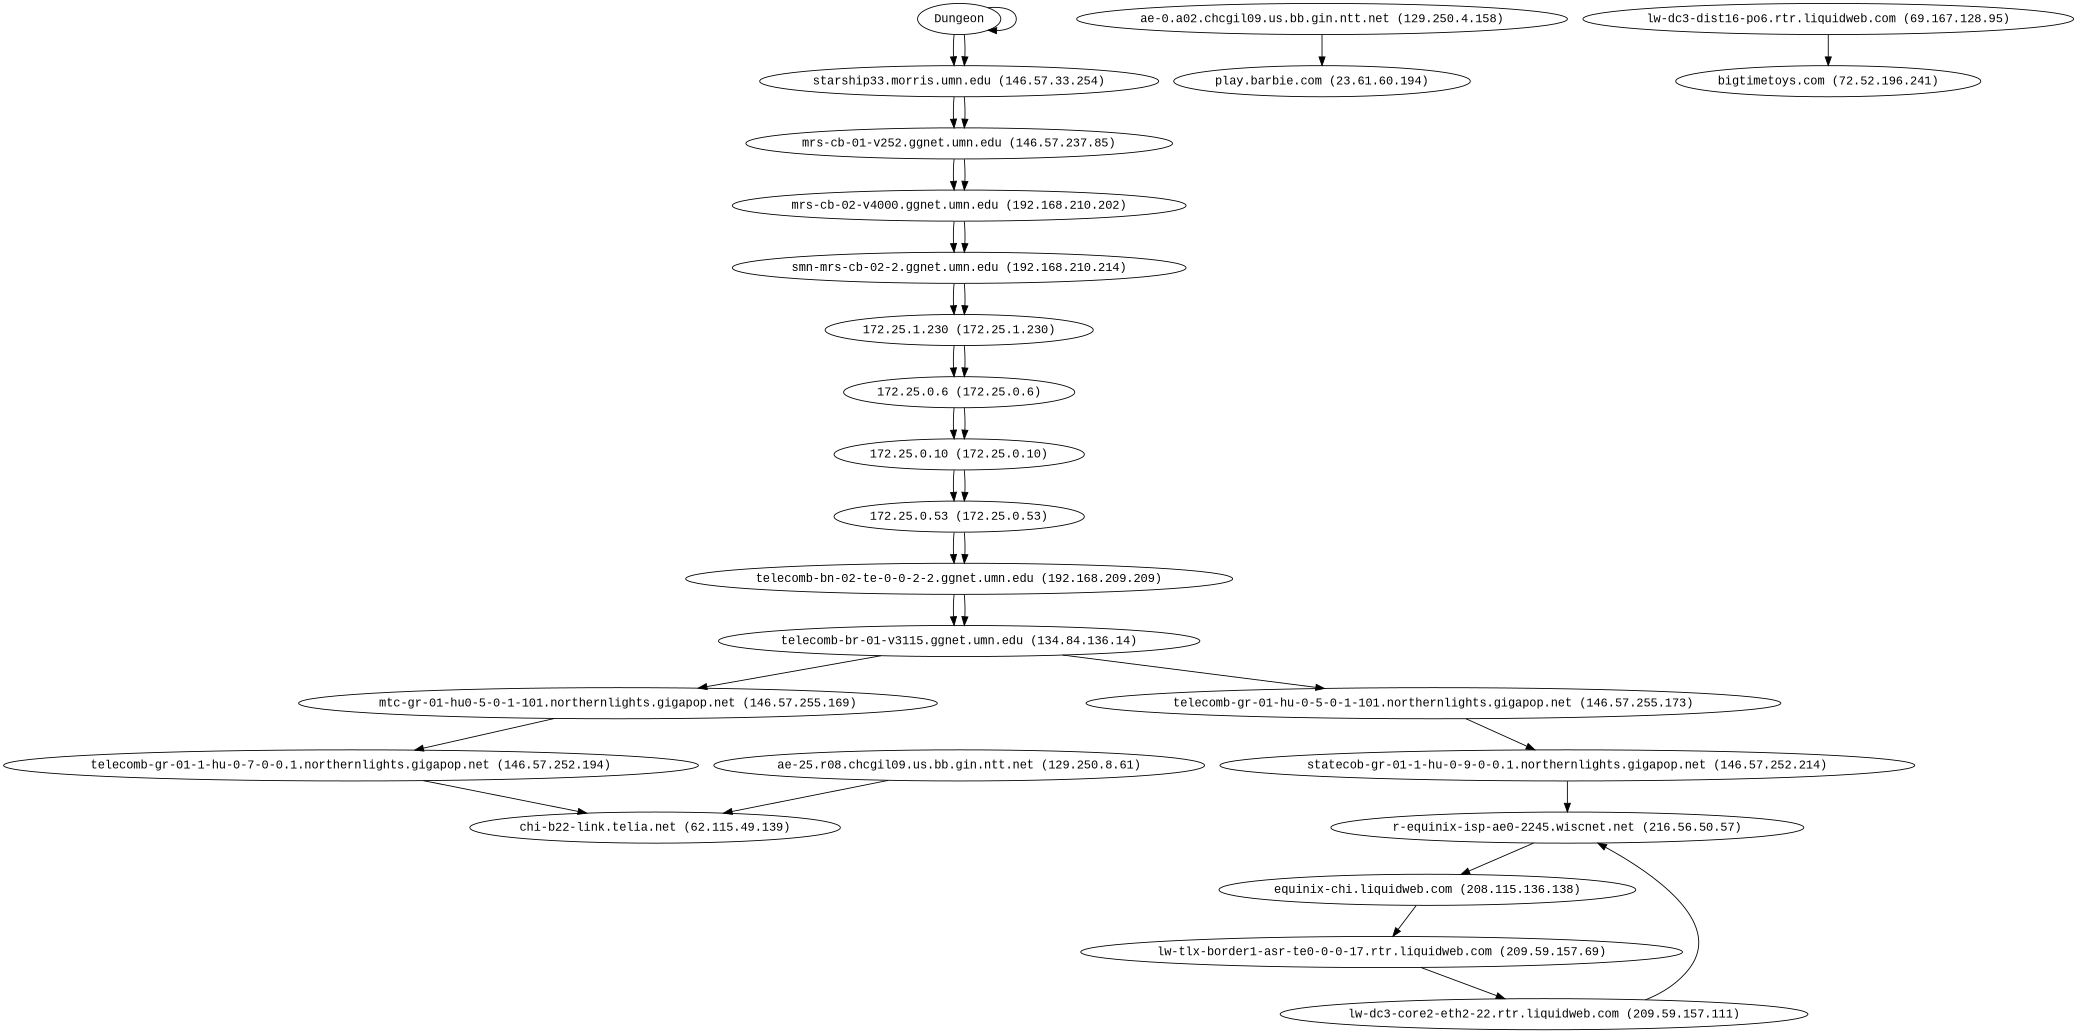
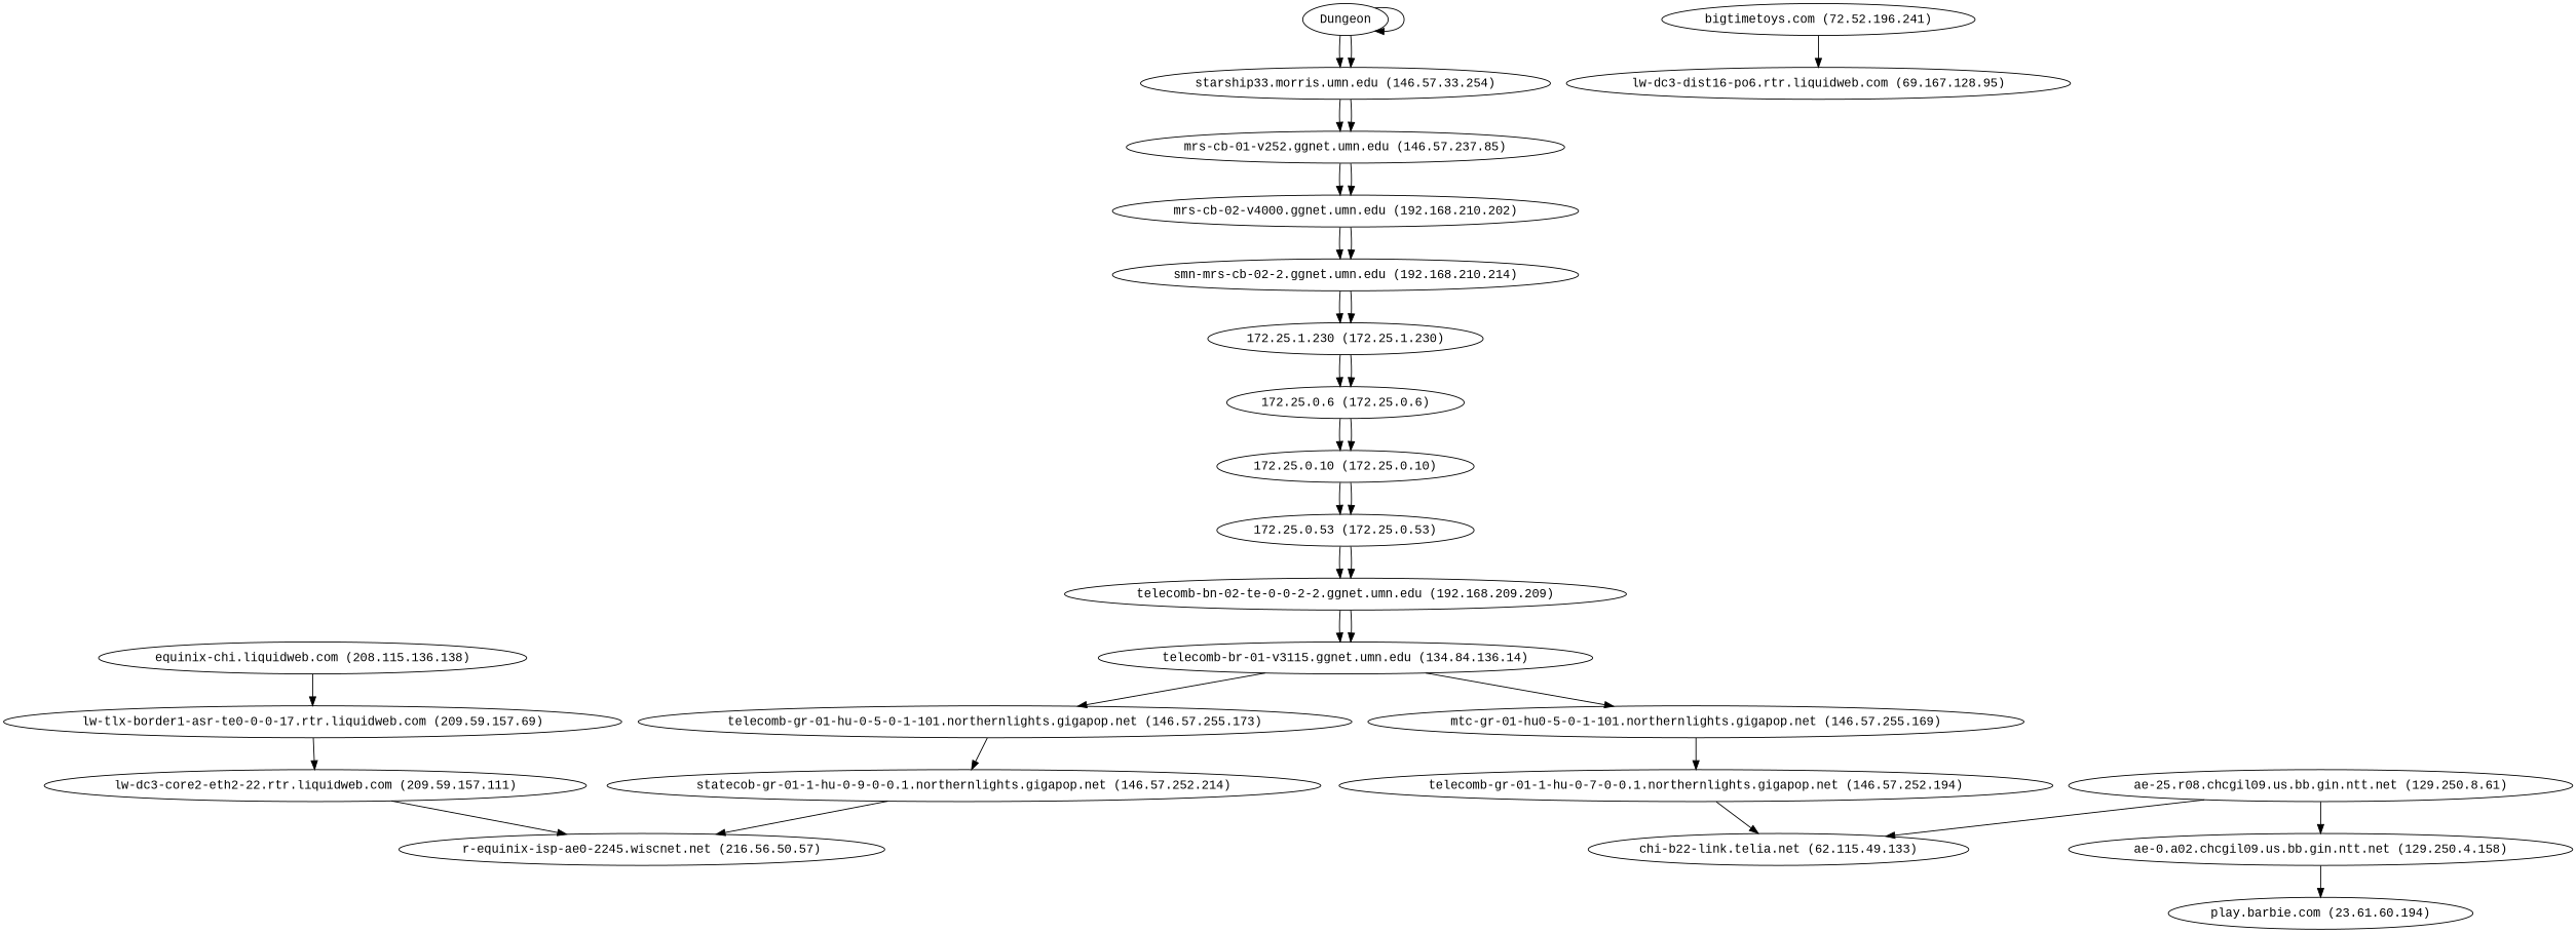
  digraph {
    fontname="Liberation Mono"
    node [fontname="Liberation Mono"]
    edge [fontname="Liberation Mono"]
    Dungeon
    "starship33.morris.umn.edu (146.57.33.254)"
    "mrs-cb-01-v252.ggnet.umn.edu (146.57.237.85)"
    "mrs-cb-02-v4000.ggnet.umn.edu (192.168.210.202)"
    "smn-mrs-cb-02-2.ggnet.umn.edu (192.168.210.214)"
    "172.25.1.230 (172.25.1.230)"
    "172.25.0.6 (172.25.0.6)"
    "172.25.0.10 (172.25.0.10)"
    "172.25.0.53 (172.25.0.53)"
    "telecomb-bn-02-te-0-0-2-2.ggnet.umn.edu (192.168.209.209)"
    "telecomb-br-01-v3115.ggnet.umn.edu (134.84.136.14)"
    "mtc-gr-01-hu0-5-0-1-101.northernlights.gigapop.net (146.57.255.169)"
    "telecomb-gr-01-hu-0-5-0-1-101.northernlights.gigapop.net (146.57.255.173)"
    "telecomb-gr-01-1-hu-0-7-0-0.1.northernlights.gigapop.net (146.57.252.194)"
    "statecob-gr-01-1-hu-0-9-0-0.1.northernlights.gigapop.net (146.57.252.214)"
-   "chi-b22-link.telia.net (62.115.49.133)" [label="chi-b22-link.telia.net (62.115.49.139)"]
+   "chi-b22-link.telia.net (62.115.49.133)"
    "ae-25.r08.chcgil09.us.bb.gin.ntt.net (129.250.8.61)"
    "ae-0.a02.chcgil09.us.bb.gin.ntt.net (129.250.4.158)"
    "play.barbie.com (23.61.60.194)"
    "r-equinix-isp-ae0-2245.wiscnet.net (216.56.50.57)"
    "equinix-chi.liquidweb.com (208.115.136.138)"
    "lw-tlx-border1-asr-te0-0-0-17.rtr.liquidweb.com (209.59.157.69)"
    "lw-dc3-core2-eth2-22.rtr.liquidweb.com (209.59.157.111)"
    "lw-dc3-dist16-po6.rtr.liquidweb.com (69.167.128.95)"
    "bigtimetoys.com (72.52.196.241)"
    Dungeon -> Dungeon
    Dungeon -> "starship33.morris.umn.edu (146.57.33.254)"
    Dungeon -> "starship33.morris.umn.edu (146.57.33.254)"
    "starship33.morris.umn.edu (146.57.33.254)" -> "mrs-cb-01-v252.ggnet.umn.edu (146.57.237.85)"
    "starship33.morris.umn.edu (146.57.33.254)" -> "mrs-cb-01-v252.ggnet.umn.edu (146.57.237.85)"
    "mrs-cb-01-v252.ggnet.umn.edu (146.57.237.85)" -> "mrs-cb-02-v4000.ggnet.umn.edu (192.168.210.202)"
    "mrs-cb-01-v252.ggnet.umn.edu (146.57.237.85)" -> "mrs-cb-02-v4000.ggnet.umn.edu (192.168.210.202)"
    "mrs-cb-02-v4000.ggnet.umn.edu (192.168.210.202)" -> "smn-mrs-cb-02-2.ggnet.umn.edu (192.168.210.214)"
    "mrs-cb-02-v4000.ggnet.umn.edu (192.168.210.202)" -> "smn-mrs-cb-02-2.ggnet.umn.edu (192.168.210.214)"
    "smn-mrs-cb-02-2.ggnet.umn.edu (192.168.210.214)" -> "172.25.1.230 (172.25.1.230)"
    "smn-mrs-cb-02-2.ggnet.umn.edu (192.168.210.214)" -> "172.25.1.230 (172.25.1.230)"
    "172.25.1.230 (172.25.1.230)" -> "172.25.0.6 (172.25.0.6)"
    "172.25.1.230 (172.25.1.230)" -> "172.25.0.6 (172.25.0.6)"
    "172.25.0.6 (172.25.0.6)" -> "172.25.0.10 (172.25.0.10)"
    "172.25.0.6 (172.25.0.6)" -> "172.25.0.10 (172.25.0.10)"
    "172.25.0.10 (172.25.0.10)" -> "172.25.0.53 (172.25.0.53)"
    "172.25.0.10 (172.25.0.10)" -> "172.25.0.53 (172.25.0.53)"
    "172.25.0.53 (172.25.0.53)" -> "telecomb-bn-02-te-0-0-2-2.ggnet.umn.edu (192.168.209.209)"
    "172.25.0.53 (172.25.0.53)" -> "telecomb-bn-02-te-0-0-2-2.ggnet.umn.edu (192.168.209.209)"
    "telecomb-bn-02-te-0-0-2-2.ggnet.umn.edu (192.168.209.209)" -> "telecomb-br-01-v3115.ggnet.umn.edu (134.84.136.14)"
    "telecomb-bn-02-te-0-0-2-2.ggnet.umn.edu (192.168.209.209)" -> "telecomb-br-01-v3115.ggnet.umn.edu (134.84.136.14)"
    "telecomb-br-01-v3115.ggnet.umn.edu (134.84.136.14)" -> "mtc-gr-01-hu0-5-0-1-101.northernlights.gigapop.net (146.57.255.169)"
    "telecomb-br-01-v3115.ggnet.umn.edu (134.84.136.14)" -> "telecomb-gr-01-hu-0-5-0-1-101.northernlights.gigapop.net (146.57.255.173)"
    "mtc-gr-01-hu0-5-0-1-101.northernlights.gigapop.net (146.57.255.169)" -> "telecomb-gr-01-1-hu-0-7-0-0.1.northernlights.gigapop.net (146.57.252.194)"
    "telecomb-gr-01-hu-0-5-0-1-101.northernlights.gigapop.net (146.57.255.173)" -> "statecob-gr-01-1-hu-0-9-0-0.1.northernlights.gigapop.net (146.57.252.214)"
    "telecomb-gr-01-1-hu-0-7-0-0.1.northernlights.gigapop.net (146.57.252.194)" -> "chi-b22-link.telia.net (62.115.49.133)"
    "statecob-gr-01-1-hu-0-9-0-0.1.northernlights.gigapop.net (146.57.252.214)" -> "r-equinix-isp-ae0-2245.wiscnet.net (216.56.50.57)"
    "ae-25.r08.chcgil09.us.bb.gin.ntt.net (129.250.8.61)" -> "chi-b22-link.telia.net (62.115.49.133)"
+   "ae-25.r08.chcgil09.us.bb.gin.ntt.net (129.250.8.61)" -> "ae-0.a02.chcgil09.us.bb.gin.ntt.net (129.250.4.158)"
    "ae-0.a02.chcgil09.us.bb.gin.ntt.net (129.250.4.158)" -> "play.barbie.com (23.61.60.194)"
-   "r-equinix-isp-ae0-2245.wiscnet.net (216.56.50.57)" -> "equinix-chi.liquidweb.com (208.115.136.138)"
    "equinix-chi.liquidweb.com (208.115.136.138)" -> "lw-tlx-border1-asr-te0-0-0-17.rtr.liquidweb.com (209.59.157.69)"
    "lw-tlx-border1-asr-te0-0-0-17.rtr.liquidweb.com (209.59.157.69)" -> "lw-dc3-core2-eth2-22.rtr.liquidweb.com (209.59.157.111)"
    "lw-dc3-core2-eth2-22.rtr.liquidweb.com (209.59.157.111)" -> "r-equinix-isp-ae0-2245.wiscnet.net (216.56.50.57)"
-   "lw-dc3-dist16-po6.rtr.liquidweb.com (69.167.128.95)" -> "bigtimetoys.com (72.52.196.241)"
+   "bigtimetoys.com (72.52.196.241)" -> "lw-dc3-dist16-po6.rtr.liquidweb.com (69.167.128.95)"
  }
